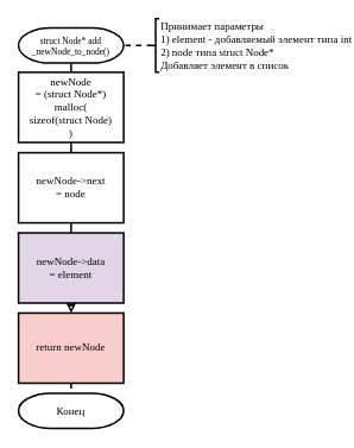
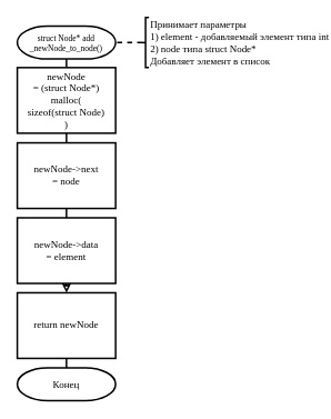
  <mxCell id="0" />
  <mxCell id="1" parent="0" />
  <mxCell id="2" style="edgeStyle=orthogonalEdgeStyle;rounded=0;orthogonalLoop=1;jettySize=auto;html=1;exitX=0.5;exitY=1;exitDx=0;exitDy=0;exitPerimeter=0;entryX=0.5;entryY=0;entryDx=0;entryDy=0;endArrow=none;endFill=0;strokeWidth=2;fontFamily=Times New Roman;" edge="1" parent="1" source="3" target="5"><mxGeometry relative="1" as="geometry" /></mxCell>
  <mxCell id="3" value="struct Node* add&lt;br style=&quot;font-size: 10px;&quot;&gt;_newNode_to_node()" style="strokeWidth=2;html=1;shape=mxgraph.flowchart.terminator;whiteSpace=wrap;fontSize=10;fontFamily=Times New Roman;" vertex="1" parent="1"><mxGeometry x="20" y="31" width="118.11" height="39.37" as="geometry" /></mxCell>
  <mxCell id="4" style="edgeStyle=orthogonalEdgeStyle;rounded=0;orthogonalLoop=1;jettySize=auto;html=1;exitX=0.5;exitY=1;exitDx=0;exitDy=0;entryX=0.5;entryY=0;entryDx=0;entryDy=0;endArrow=none;endFill=0;strokeWidth=2;fontFamily=Times New Roman;" edge="1" parent="1" source="5" target="7"><mxGeometry relative="1" as="geometry" /></mxCell>
  <mxCell id="5" value="newNode&lt;br&gt;= (struct Node*)&lt;br&gt;malloc(&lt;br&gt;sizeof(struct Node)&lt;br&gt;)" style="rounded=0;whiteSpace=wrap;html=1;absoluteArcSize=1;arcSize=14;strokeWidth=2;fontFamily=Times New Roman;" vertex="1" parent="1"><mxGeometry x="20" y="80.68" width="118.11" height="78.74" as="geometry" /></mxCell>
  <mxCell id="6" style="edgeStyle=orthogonalEdgeStyle;rounded=0;orthogonalLoop=1;jettySize=auto;html=1;exitX=0.5;exitY=1;exitDx=0;exitDy=0;entryX=0.5;entryY=0;entryDx=0;entryDy=0;endArrow=none;endFill=0;strokeWidth=2;fontFamily=Times New Roman;" edge="1" parent="1" source="7" target="9"><mxGeometry relative="1" as="geometry" /></mxCell>
  <mxCell id="7" value="newNode-&amp;gt;next&lt;br&gt;= node" style="rounded=0;whiteSpace=wrap;html=1;absoluteArcSize=1;arcSize=14;strokeWidth=2;fontFamily=Times New Roman;" vertex="1" parent="1"><mxGeometry x="20" y="171" width="118.11" height="78.74" as="geometry" /></mxCell>
  <mxCell id="8" style="edgeStyle=orthogonalEdgeStyle;rounded=0;orthogonalLoop=1;jettySize=auto;html=1;exitX=0.5;exitY=1;exitDx=0;exitDy=0;entryX=0.5;entryY=0;entryDx=0;entryDy=0;endArrow=classic;endFill=0;strokeWidth=2;fontFamily=Times New Roman;" edge="1" parent="1" source="9" target="11"><mxGeometry relative="1" as="geometry" /></mxCell>
- <mxCell id="9" value="newNode-&amp;gt;data&lt;br&gt;= element" style="rounded=0;whiteSpace=wrap;html=1;absoluteArcSize=1;arcSize=14;strokeWidth=2;fontFamily=Times New Roman;fillColor=#e1d5e7;" vertex="1" parent="1"><mxGeometry x="20" y="261" width="118.11" height="78.74" as="geometry" /></mxCell>
- <mxCell id="10" style="edgeStyle=orthogonalEdgeStyle;rounded=0;orthogonalLoop=1;jettySize=auto;html=1;exitX=0.5;exitY=1;exitDx=0;exitDy=0;entryX=0.5;entryY=0;entryDx=0;entryDy=0;entryPerimeter=0;endArrow=none;endFill=0;strokeWidth=2;fontFamily=Times New Roman;dashed=1;" edge="1" parent="1" source="11" target="12"><mxGeometry relative="1" as="geometry" /></mxCell>
- <mxCell id="11" value="return newNode" style="rounded=0;whiteSpace=wrap;html=1;absoluteArcSize=1;arcSize=14;strokeWidth=2;fontFamily=Times New Roman;fillColor=#f8cecc;" vertex="1" parent="1"><mxGeometry x="20" y="351" width="118.11" height="78.74" as="geometry" /></mxCell>
+ <mxCell id="9" value="newNode-&amp;gt;data&lt;br&gt;= element" style="rounded=0;whiteSpace=wrap;html=1;absoluteArcSize=1;arcSize=14;strokeWidth=2;fontFamily=Times New Roman;" vertex="1" parent="1"><mxGeometry x="20" y="261" width="118.11" height="78.74" as="geometry" /></mxCell>
+ <mxCell id="10" style="edgeStyle=orthogonalEdgeStyle;rounded=0;orthogonalLoop=1;jettySize=auto;html=1;exitX=0.5;exitY=1;exitDx=0;exitDy=0;entryX=0.5;entryY=0;entryDx=0;entryDy=0;entryPerimeter=0;endArrow=none;endFill=0;strokeWidth=2;fontFamily=Times New Roman;" edge="1" parent="1" source="11" target="12"><mxGeometry relative="1" as="geometry" /></mxCell>
+ <mxCell id="11" value="return newNode" style="rounded=0;whiteSpace=wrap;html=1;absoluteArcSize=1;arcSize=14;strokeWidth=2;fontFamily=Times New Roman;" vertex="1" parent="1"><mxGeometry x="20" y="351" width="118.11" height="78.74" as="geometry" /></mxCell>
  <mxCell id="12" value="Конец" style="strokeWidth=2;html=1;shape=mxgraph.flowchart.terminator;whiteSpace=wrap;fontFamily=Times New Roman;" vertex="1" parent="1"><mxGeometry x="20" y="441" width="118.11" height="39.37" as="geometry" /></mxCell>
  <mxCell id="13" style="edgeStyle=orthogonalEdgeStyle;rounded=0;orthogonalLoop=1;jettySize=auto;html=1;exitX=0;exitY=0.5;exitDx=0;exitDy=0;exitPerimeter=0;entryX=1;entryY=0.5;entryDx=0;entryDy=0;entryPerimeter=0;endArrow=none;endFill=0;strokeWidth=2;dashed=1;fontFamily=Times New Roman;" edge="1" parent="1" source="14" target="3"><mxGeometry relative="1" as="geometry" /></mxCell>
  <mxCell id="14" value="Принимает параметры&lt;br&gt;1) element - добавляемый элемент типа int&lt;br&gt;2) node типа struct Node*&lt;br&gt;Добавляет элемент в список" style="strokeWidth=2;html=1;shape=mxgraph.flowchart.annotation_2;align=left;labelPosition=right;pointerEvents=1;fontFamily=Times New Roman;" vertex="1" parent="1"><mxGeometry x="170" y="20.68" width="8.11" height="60" as="geometry" /></mxCell>
